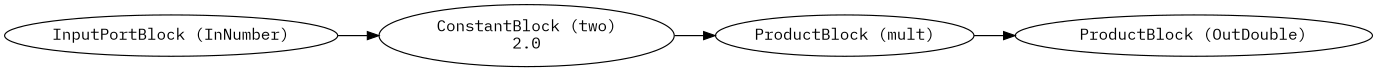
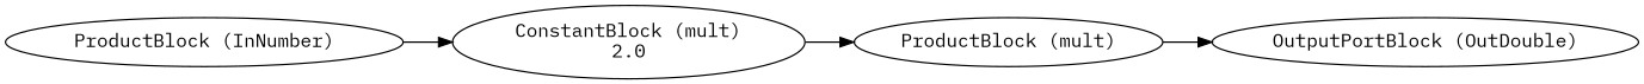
  digraph {
    fontname="IBM Plex Mono"
    rankdir=LR
    node [fontname="IBM Plex Mono"]
    edge [fontname="IBM Plex Mono"]
-   n1 [label="InputPortBlock (InNumber)"]
-   n2 [label="ConstantBlock (two)\n2.0"]
+   n1 [label="ProductBlock (InNumber)"]
+   n2 [label="ConstantBlock (mult)\n2.0"]
    n3 [label="ProductBlock (mult)"]
-   n4 [label="ProductBlock (OutDouble)"]
+   n4 [label="OutputPortBlock (OutDouble)"]
    n1 -> n2
    n2 -> n3
    n3 -> n4
  }
